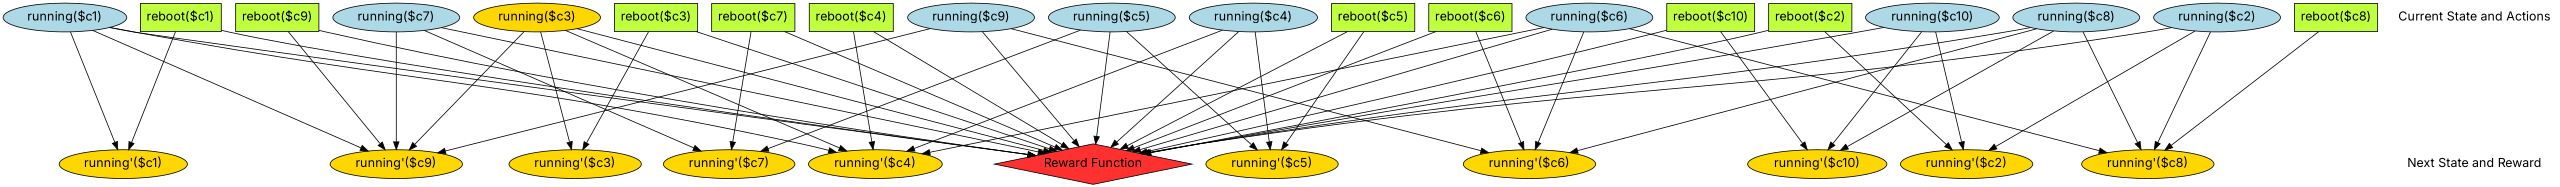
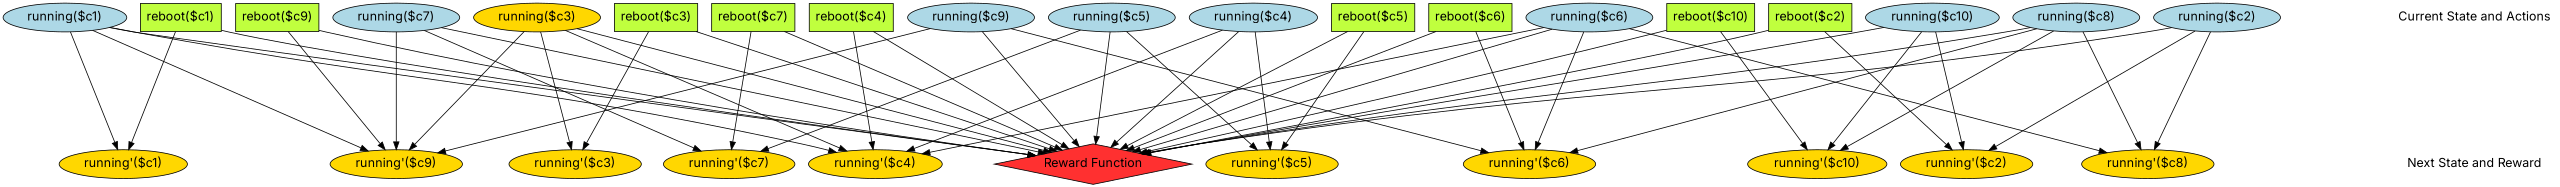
  digraph {
    fontname=Inter
    fontsize=16
    rankdir=TB
    ranksep=2.00
    node [color=black fillcolor=gold1 fontname=Inter fontsize=16 shape=ellipse style=filled]
    edge [color=black fontname=Inter style=solid]
    "reboot($c9)" [fillcolor=olivedrab1 height=0.5 shape=box width=1.2778]
    "reboot($c7)" [fillcolor=olivedrab1 height=0.5 shape=box width=1.2778]
    "reboot($c5)" [fillcolor=olivedrab1 height=0.5 shape=box width=1.2778]
    "reboot($c3)" [fillcolor=olivedrab1 height=0.5 shape=box width=1.2778]
    "running($c1)" [fillcolor=lightblue height=0.51069 width=1.9838]
    "reboot($c1)" [fillcolor=olivedrab1 height=0.5 shape=box width=1.2778]
    "Current State and Actions" [fillcolor=white height=0.5 shape=plaintext style=bold width=2.5139]
    "running($c8)" [fillcolor=lightblue height=0.51069 width=1.9838]
    "running($c6)" [fillcolor=lightblue height=0.51069 width=1.9838]
    "running($c4)" [fillcolor=lightblue height=0.51069 width=1.9838]
    "running($c2)" [fillcolor=lightblue height=0.51069 width=1.9838]
    "running($c10)" [fillcolor=lightblue height=0.51069 width=2.1606]
-   "reboot($c8)" [fillcolor=olivedrab1 height=0.5 shape=box width=1.2778]
    "reboot($c6)" [fillcolor=olivedrab1 height=0.5 shape=box width=1.2778]
    "reboot($c4)" [fillcolor=olivedrab1 height=0.5 shape=box width=1.2778]
    "reboot($c2)" [fillcolor=olivedrab1 height=0.5 shape=box width=1.2778]
    "running($c9)" [fillcolor=lightblue height=0.51069 width=1.9838]
    "running($c7)" [fillcolor=lightblue height=0.51069 width=1.9838]
    "running($c5)" [fillcolor=lightblue height=0.51069 width=1.9838]
    "reboot($c10)" [fillcolor=olivedrab1 height=0.5 shape=box width=1.3889]
    "running($c3)" [height=0.51069 width=1.9838]
    "running'($c9)" [height=0.51069 width=2.0428]
    "running'($c3)" [height=0.51069 width=2.0428]
    "running'($c1)" [height=0.51069 width=2.0428]
    "running'($c7)" [height=0.51069 width=2.0428]
    "Next State and Reward" [fillcolor=white height=0.5 shape=plaintext style=bold width=2.25]
    "Reward Function" [fillcolor=firebrick1 height=0.72222 shape=diamond width=3.5278]
    "running'($c5)" [height=0.51069 width=2.0428]
    "running'($c4)" [height=0.51069 width=2.0428]
    "running'($c2)" [height=0.51069 width=2.0428]
    "running'($c8)" [height=0.51069 width=2.0428]
    "running'($c6)" [height=0.51069 width=2.0428]
    "running'($c10)" [height=0.51069 width=2.2195]
    subgraph sub_1 {
      rank=same
      "reboot($c9)"
      "reboot($c7)"
      "reboot($c5)"
      "reboot($c3)"
      "running($c1)"
      "reboot($c1)"
      "Current State and Actions"
      "running($c8)"
      "running($c6)"
      "running($c4)"
      "running($c2)"
      "running($c10)"
-     "reboot($c8)"
      "reboot($c6)"
      "reboot($c4)"
      "reboot($c2)"
      "running($c9)"
      "running($c7)"
      "running($c5)"
      "reboot($c10)"
      "running($c3)"
    }
    subgraph sub_2 {
      rank=same
      "running'($c9)"
      "running'($c3)"
      "running'($c1)"
      "running'($c7)"
      "Next State and Reward"
      "Reward Function"
      "running'($c5)"
      "running'($c4)"
      "running'($c2)"
      "running'($c8)"
      "running'($c6)"
      "running'($c10)"
    }
    "reboot($c9)" -> "running'($c9)"
    "reboot($c9)" -> "Reward Function" [color="" style=""]
    "reboot($c7)" -> "running'($c7)"
    "reboot($c7)" -> "Reward Function" [color="" style=""]
    "reboot($c5)" -> "Reward Function" [color="" style=""]
    "reboot($c5)" -> "running'($c5)"
    "reboot($c3)" -> "running'($c3)"
    "reboot($c3)" -> "Reward Function" [color="" style=""]
    "running($c1)" -> "running'($c9)"
    "running($c1)" -> "running'($c1)"
    "running($c1)" -> "Reward Function" [color="" style=""]
    "running($c1)" -> "running'($c4)"
    "reboot($c1)" -> "running'($c1)"
    "reboot($c1)" -> "Reward Function" [color="" style=""]
    "Current State and Actions" -> "Next State and Reward" [style=invis]
    "running($c8)" -> "Reward Function" [color="" style=""]
    "running($c8)" -> "running'($c8)"
    "running($c8)" -> "running'($c6)"
    "running($c8)" -> "running'($c10)"
    "running($c6)" -> "Reward Function" [color="" style=""]
    "running($c6)" -> "running'($c4)"
    "running($c6)" -> "running'($c8)"
    "running($c6)" -> "running'($c6)"
    "running($c4)" -> "Reward Function" [color="" style=""]
    "running($c4)" -> "running'($c5)"
    "running($c4)" -> "running'($c4)"
    "running($c2)" -> "Reward Function" [color="" style=""]
    "running($c2)" -> "running'($c2)"
    "running($c2)" -> "running'($c8)"
    "running($c10)" -> "Reward Function" [color="" style=""]
    "running($c10)" -> "running'($c2)"
    "running($c10)" -> "running'($c10)"
-   "reboot($c8)" -> "running'($c8)"
    "reboot($c6)" -> "Reward Function" [color="" style=""]
    "reboot($c6)" -> "running'($c6)"
    "reboot($c4)" -> "Reward Function" [color="" style=""]
    "reboot($c4)" -> "running'($c4)"
    "reboot($c2)" -> "Reward Function" [color="" style=""]
    "reboot($c2)" -> "running'($c2)"
    "running($c9)" -> "running'($c9)"
    "running($c9)" -> "Reward Function" [color="" style=""]
    "running($c9)" -> "running'($c6)"
    "running($c7)" -> "running'($c9)"
    "running($c7)" -> "running'($c7)"
    "running($c7)" -> "Reward Function" [color="" style=""]
    "running($c5)" -> "running'($c7)"
    "running($c5)" -> "Reward Function" [color="" style=""]
    "running($c5)" -> "running'($c5)"
    "reboot($c10)" -> "Reward Function" [color="" style=""]
    "reboot($c10)" -> "running'($c10)"
    "running($c3)" -> "running'($c9)"
    "running($c3)" -> "running'($c3)"
    "running($c3)" -> "Reward Function" [color="" style=""]
    "running($c3)" -> "running'($c4)"
  }
